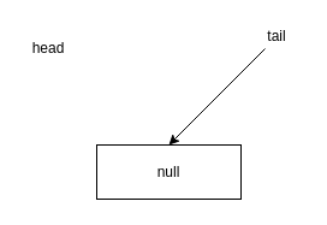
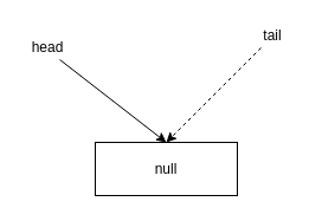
  <mxCell id="0" />
  <mxCell id="1" parent="0" />
  <mxCell id="2" value="null" style="rounded=0;whiteSpace=wrap;html=1;" vertex="1" parent="1"><mxGeometry x="80" y="120" width="120" height="45" as="geometry" /></mxCell>
+ <mxCell id="3" style="rounded=0;orthogonalLoop=1;jettySize=auto;html=1;exitX=0.75;exitY=1;exitDx=0;exitDy=0;entryX=0.5;entryY=0;entryDx=0;entryDy=0;" edge="1" parent="1" source="4" target="2"><mxGeometry relative="1" as="geometry" /></mxCell>
  <mxCell id="4" value="head" style="text;html=1;strokeColor=none;fillColor=none;align=center;verticalAlign=middle;whiteSpace=wrap;rounded=0;" vertex="1" parent="1"><mxGeometry x="20" y="30" width="40" height="20" as="geometry" /></mxCell>
- <mxCell id="5" style="rounded=0;orthogonalLoop=1;jettySize=auto;html=1;strokeColor=#000000;entryX=0.5;entryY=0;entryDx=0;entryDy=0;" edge="1" parent="1" source="6" target="2"><mxGeometry relative="1" as="geometry" /></mxCell>
+ <mxCell id="5" style="rounded=0;orthogonalLoop=1;jettySize=auto;html=1;strokeColor=#000000;entryX=0.5;entryY=0;entryDx=0;entryDy=0;dashed=1;" edge="1" parent="1" source="6" target="2"><mxGeometry relative="1" as="geometry" /></mxCell>
  <mxCell id="6" value="tail" style="text;html=1;strokeColor=none;fillColor=none;align=center;verticalAlign=middle;whiteSpace=wrap;rounded=0;" vertex="1" parent="1"><mxGeometry x="210" y="20" width="40" height="20" as="geometry" /></mxCell>
